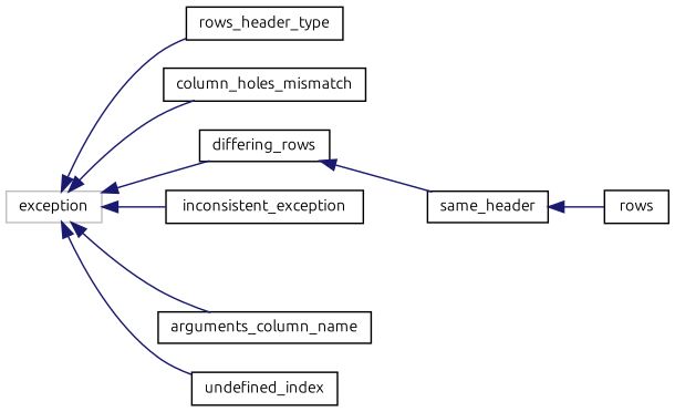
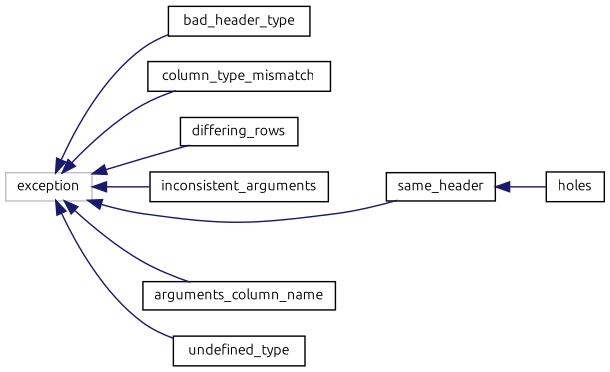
  digraph {
    fontname=Ubuntu
    rankdir=LR
    node [color=black fillcolor=white fontname=Ubuntu fontsize=10 shape=record style=filled]
    edge [color=midnightblue dir=back fontname=Ubuntu fontsize=10 labelfontname=Helvetica labelfontsize=10 style=solid]
    n1 [color=grey75 height=0.2 label=exception width=0.4]
-   n2 [height=0.2 label=rows_header_type width=0.4]
-   n3 [height=0.2 label=column_holes_mismatch width=0.4]
+   n2 [height=0.2 label=bad_header_type width=0.4]
+   n3 [height=0.2 label=column_type_mismatch width=0.4]
    n4 [height=0.2 label=differing_rows width=0.4]
-   n5 [height=0.2 label=inconsistent_exception width=0.4]
+   n5 [height=0.2 label=inconsistent_arguments width=0.4]
    n6 [height=0.2 label=same_header width=0.4]
    n7 [height=0.2 label=arguments_column_name width=0.4]
-   n8 [height=0.2 label=undefined_index width=0.4]
-   n9 [height=0.2 label=rows width=0.4]
+   n8 [height=0.2 label=undefined_type width=0.4]
+   n9 [height=0.2 label=holes width=0.4]
    n1 -> n2
    n1 -> n3
    n1 -> n4
    n1 -> n5
-   n4 -> n6
+   n1 -> n6
    n1 -> n7
    n1 -> n8
    n6 -> n9
  }
